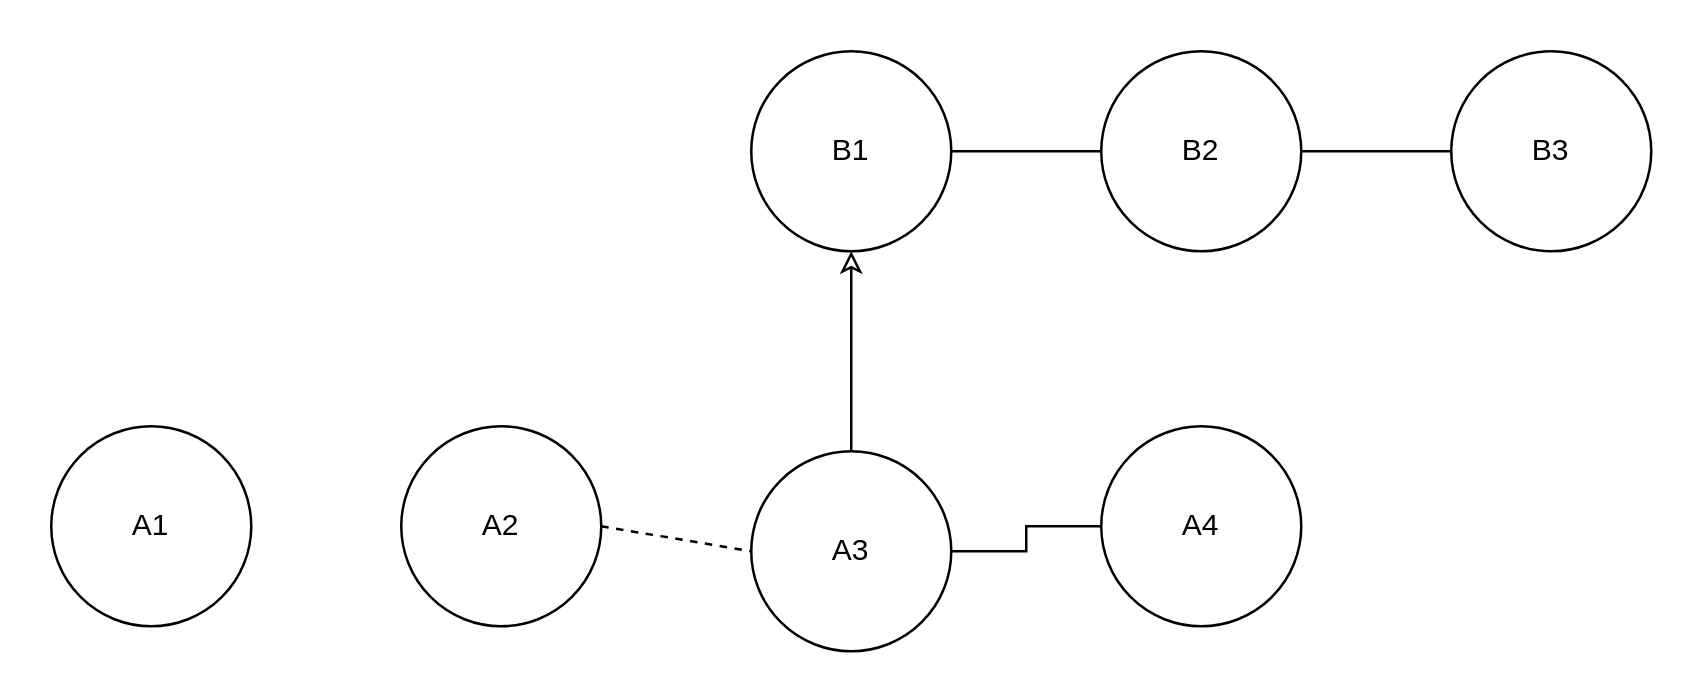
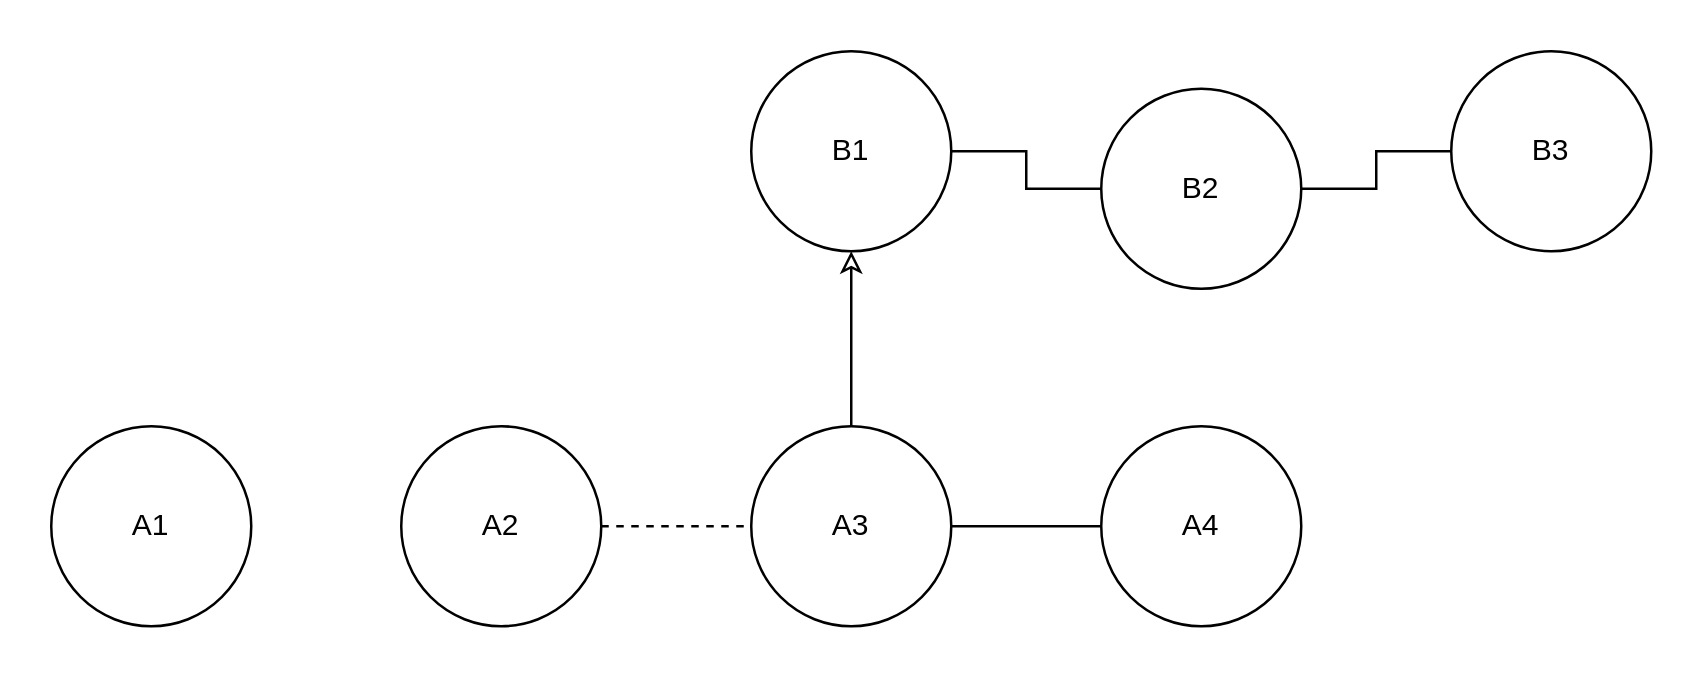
  <mxCell id="0" />
  <mxCell id="1" parent="0" />
  <mxCell id="2" value="A1" style="ellipse;whiteSpace=wrap;html=1;aspect=fixed;" parent="1" vertex="1"><mxGeometry x="20" y="170" width="80" height="80" as="geometry" /></mxCell>
  <mxCell id="3" style="rounded=0;orthogonalLoop=1;jettySize=auto;html=1;exitX=1;exitY=0.5;exitDx=0;exitDy=0;entryX=0;entryY=0.5;entryDx=0;entryDy=0;strokeColor=default;endArrow=none;endFill=0;dashed=1;" parent="1" source="4" target="7" edge="1"><mxGeometry relative="1" as="geometry" /></mxCell>
  <mxCell id="4" value="A2" style="ellipse;whiteSpace=wrap;html=1;aspect=fixed;" parent="1" vertex="1"><mxGeometry x="160" y="170" width="80" height="80" as="geometry" /></mxCell>
  <mxCell id="5" style="edgeStyle=orthogonalEdgeStyle;rounded=0;orthogonalLoop=1;jettySize=auto;html=1;exitX=1;exitY=0.5;exitDx=0;exitDy=0;entryX=0;entryY=0.5;entryDx=0;entryDy=0;endArrow=none;endFill=0;" parent="1" source="7" target="8" edge="1"><mxGeometry relative="1" as="geometry" /></mxCell>
  <mxCell id="6" style="edgeStyle=orthogonalEdgeStyle;rounded=0;orthogonalLoop=1;jettySize=auto;html=1;exitX=0.5;exitY=0;exitDx=0;exitDy=0;entryX=0.5;entryY=1;entryDx=0;entryDy=0;endArrow=classic;endFill=0;" parent="1" source="7" target="10" edge="1"><mxGeometry relative="1" as="geometry" /></mxCell>
- <mxCell id="7" value="A3" style="ellipse;whiteSpace=wrap;html=1;aspect=fixed;" parent="1" vertex="1"><mxGeometry x="300" y="180" width="80" height="80" as="geometry" /></mxCell>
+ <mxCell id="7" value="A3" style="ellipse;whiteSpace=wrap;html=1;aspect=fixed;" parent="1" vertex="1"><mxGeometry x="300" y="170" width="80" height="80" as="geometry" /></mxCell>
  <mxCell id="8" value="A4" style="ellipse;whiteSpace=wrap;html=1;aspect=fixed;" parent="1" vertex="1"><mxGeometry x="440" y="170" width="80" height="80" as="geometry" /></mxCell>
  <mxCell id="9" style="edgeStyle=orthogonalEdgeStyle;rounded=0;orthogonalLoop=1;jettySize=auto;html=1;exitX=1;exitY=0.5;exitDx=0;exitDy=0;entryX=0;entryY=0.5;entryDx=0;entryDy=0;endArrow=none;endFill=0;" parent="1" source="10" target="12" edge="1"><mxGeometry relative="1" as="geometry" /></mxCell>
  <mxCell id="10" value="B1" style="ellipse;whiteSpace=wrap;html=1;aspect=fixed;" parent="1" vertex="1"><mxGeometry x="300" y="20" width="80" height="80" as="geometry" /></mxCell>
  <mxCell id="11" style="edgeStyle=orthogonalEdgeStyle;rounded=0;orthogonalLoop=1;jettySize=auto;html=1;exitX=1;exitY=0.5;exitDx=0;exitDy=0;entryX=0;entryY=0.5;entryDx=0;entryDy=0;endArrow=none;endFill=0;" parent="1" source="12" target="13" edge="1"><mxGeometry relative="1" as="geometry" /></mxCell>
- <mxCell id="12" value="B2" style="ellipse;whiteSpace=wrap;html=1;aspect=fixed;" parent="1" vertex="1"><mxGeometry x="440" y="20" width="80" height="80" as="geometry" /></mxCell>
+ <mxCell id="12" value="B2" style="ellipse;whiteSpace=wrap;html=1;aspect=fixed;" parent="1" vertex="1"><mxGeometry x="440" y="35" width="80" height="80" as="geometry" /></mxCell>
  <mxCell id="13" value="B3" style="ellipse;whiteSpace=wrap;html=1;aspect=fixed;" parent="1" vertex="1"><mxGeometry x="580" y="20" width="80" height="80" as="geometry" /></mxCell>
